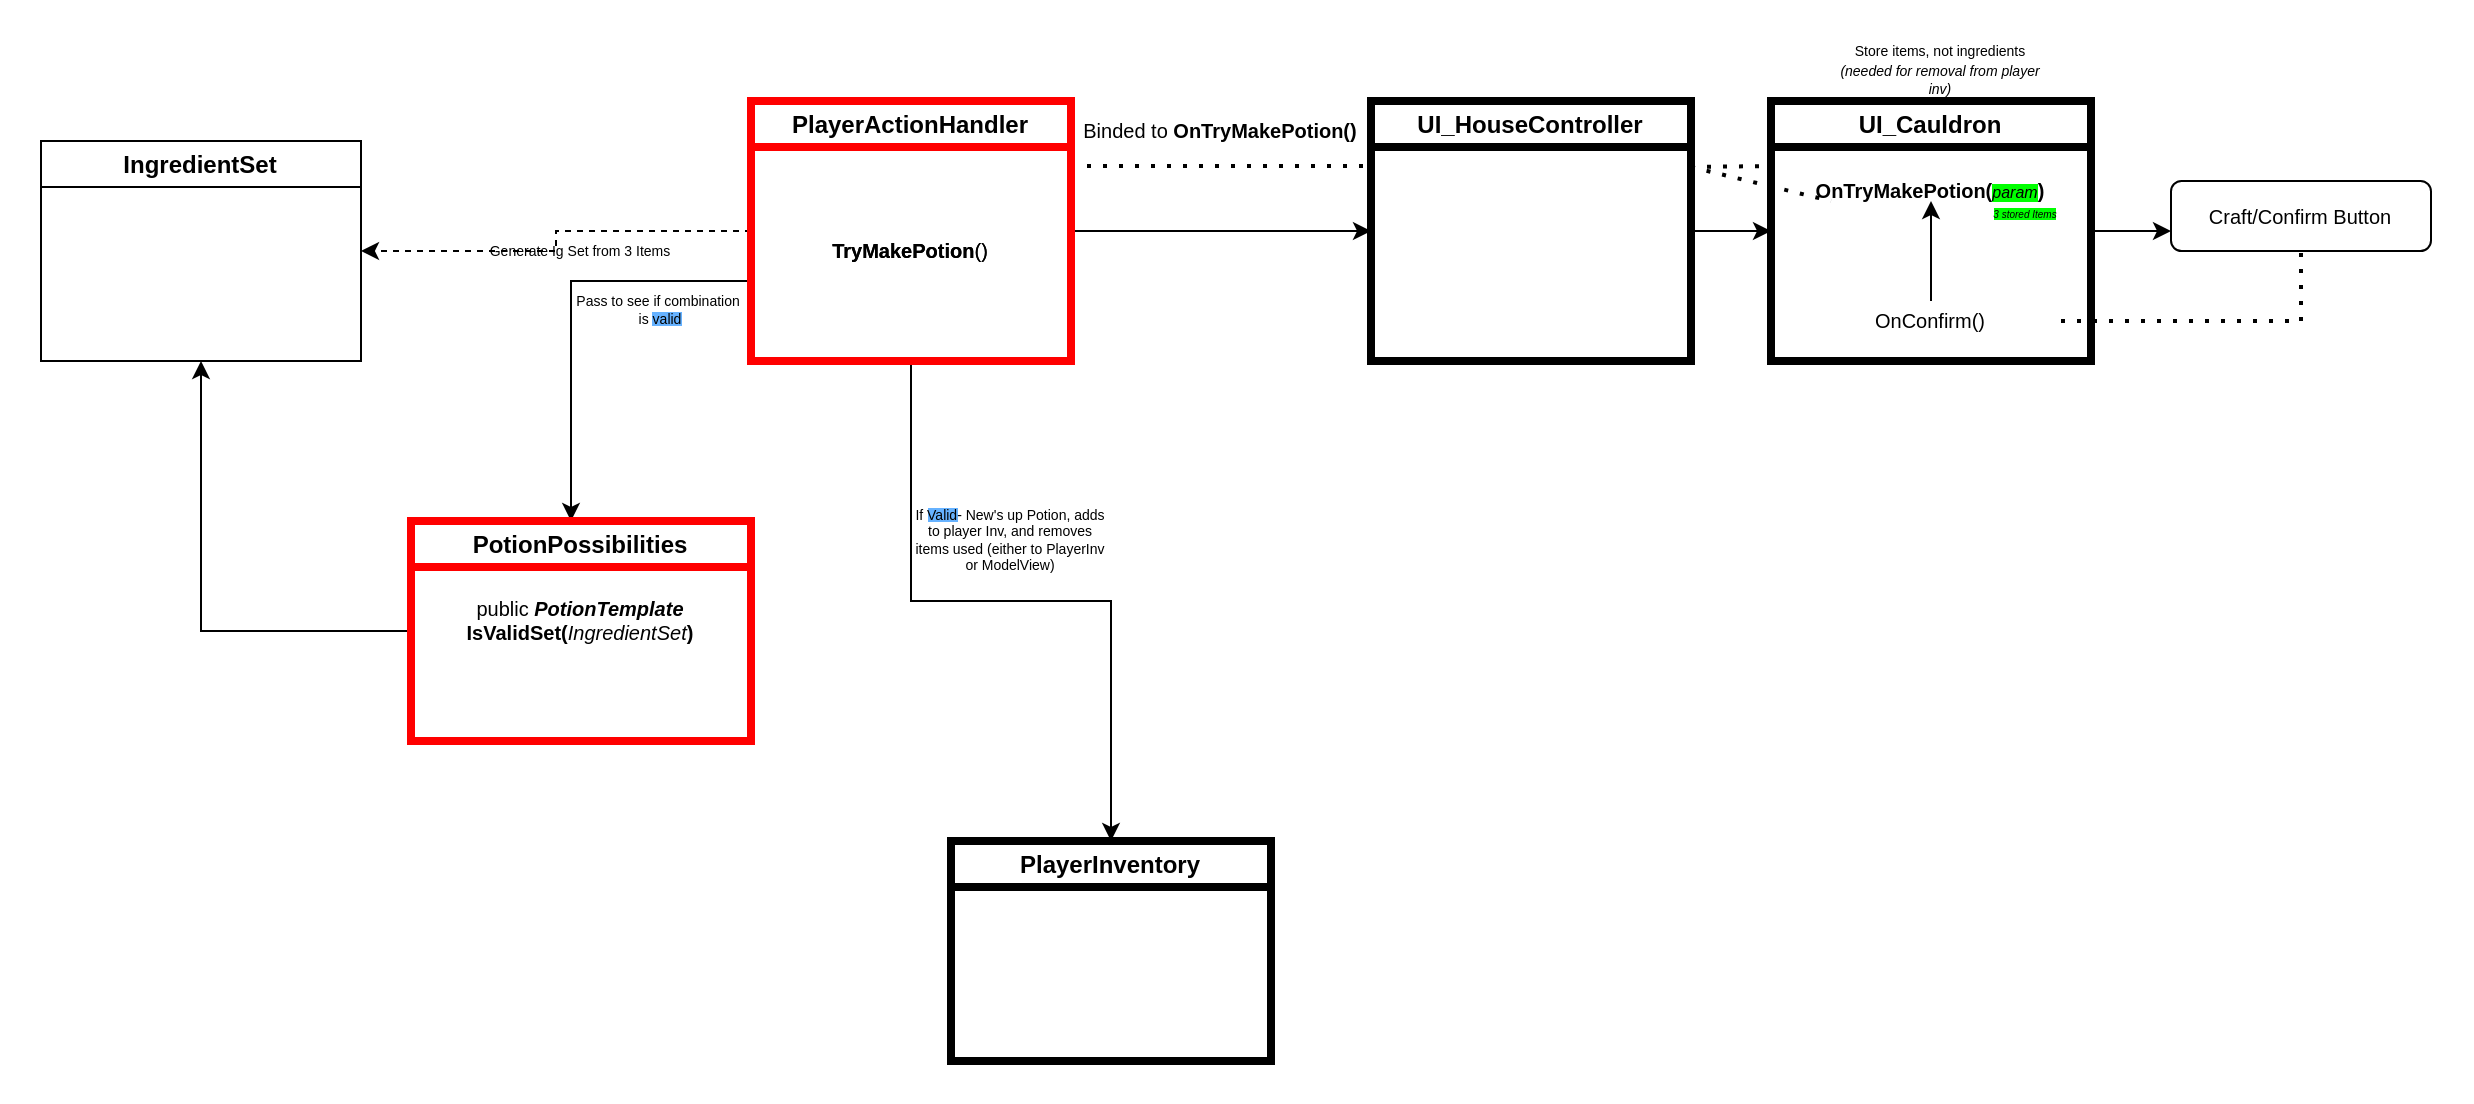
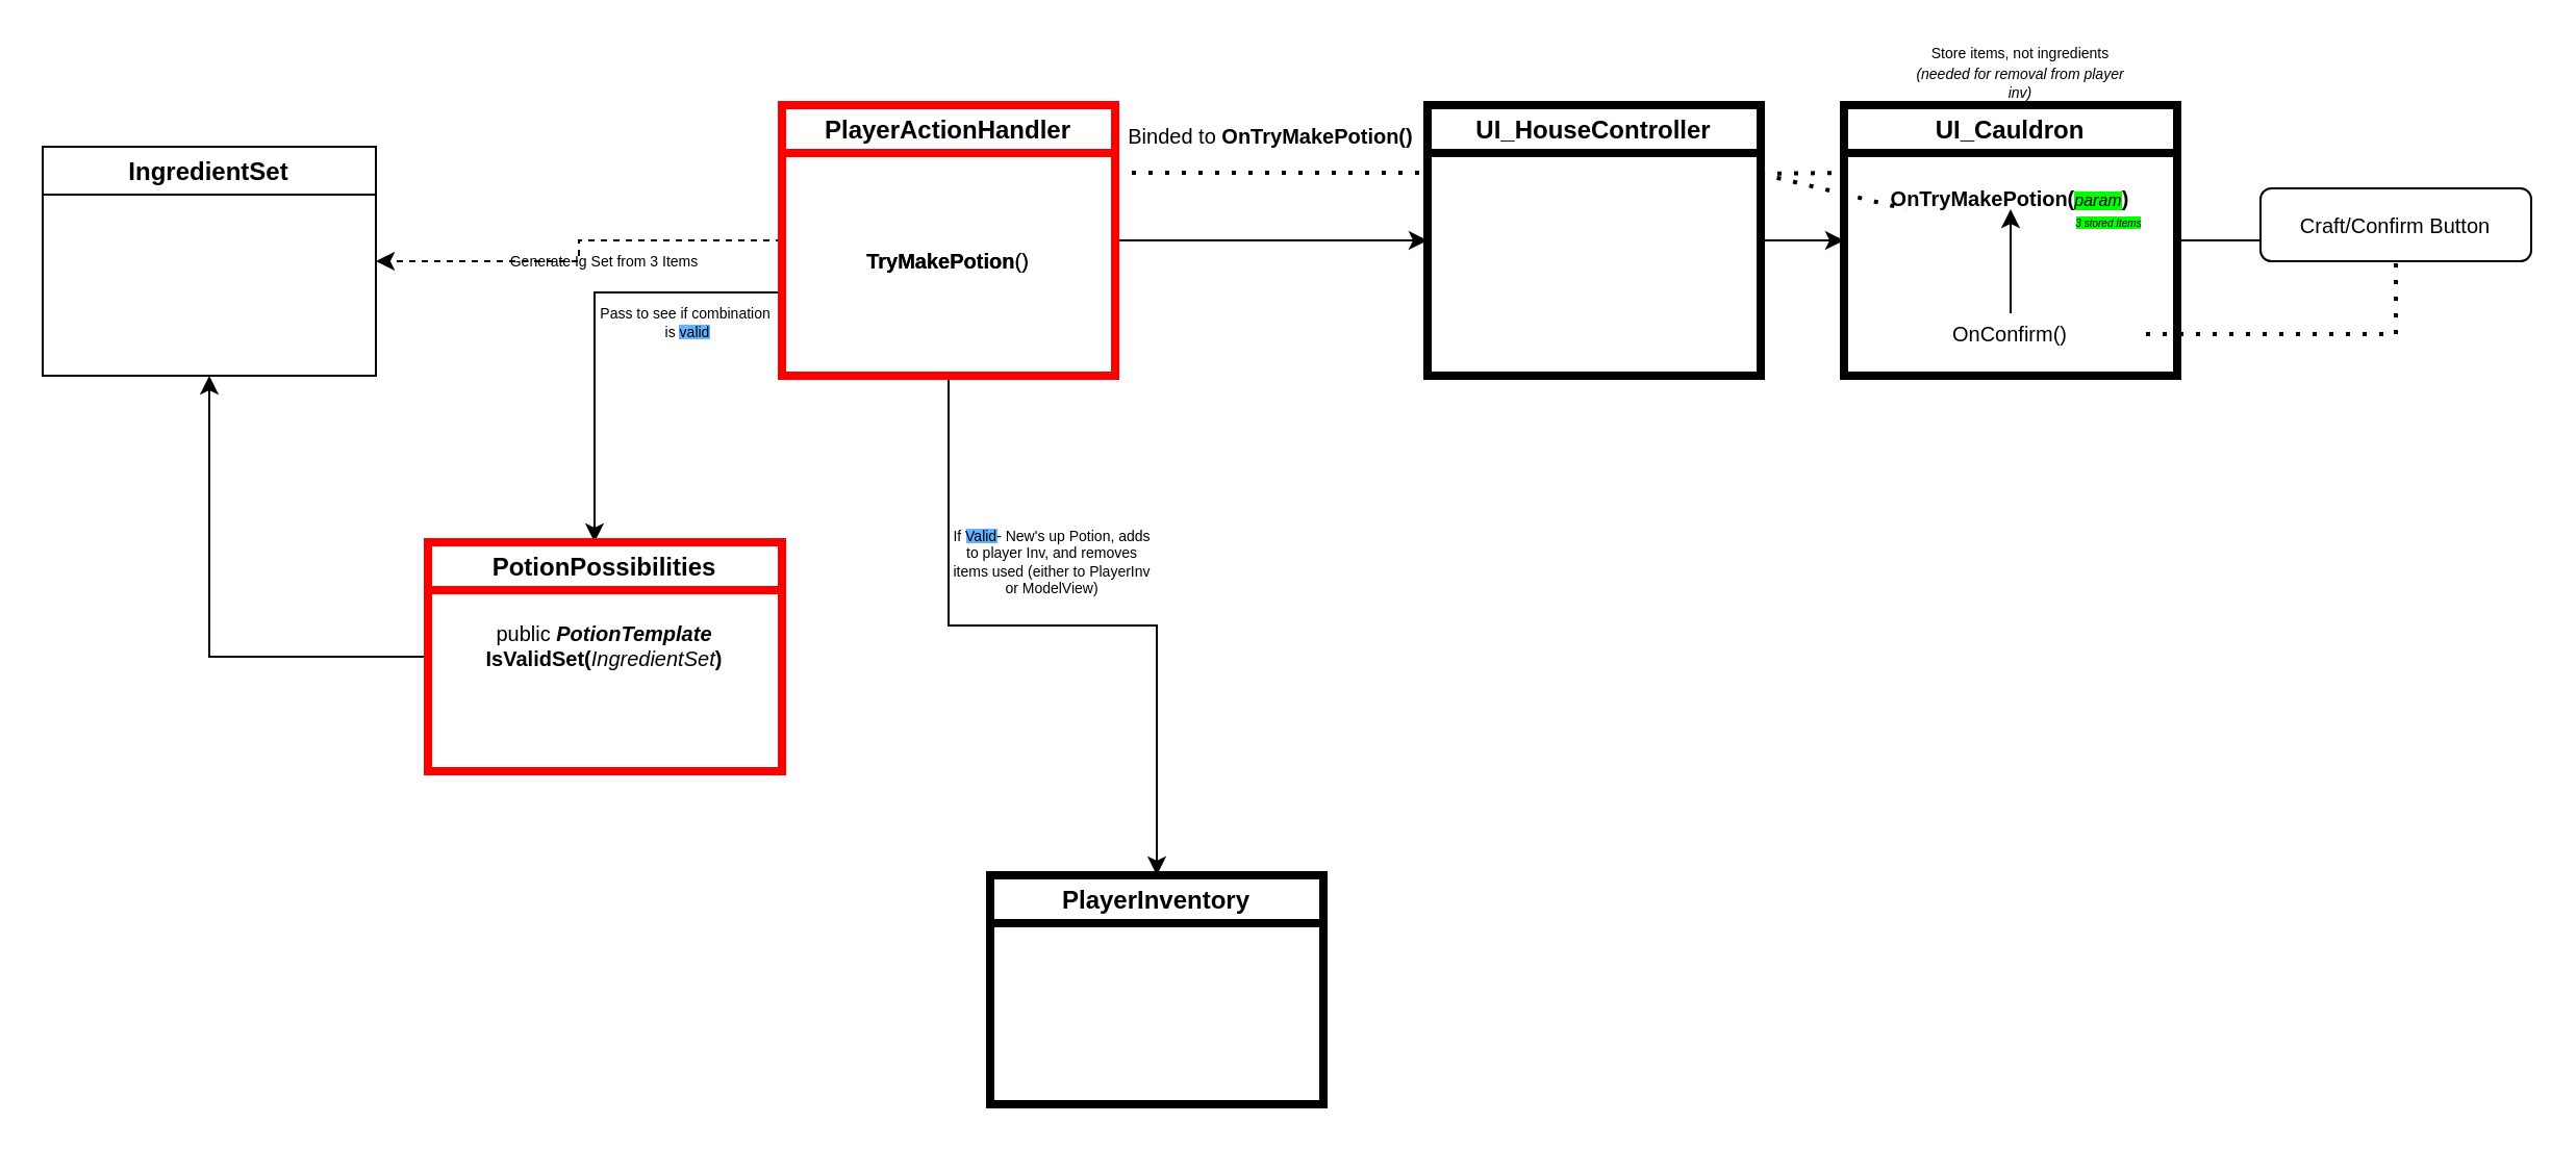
  <mxCell id="0" />
  <mxCell id="1" parent="0" />
  <mxCell id="2" style="edgeStyle=orthogonalEdgeStyle;rounded=0;orthogonalLoop=1;jettySize=auto;html=1;entryX=0;entryY=0.5;entryDx=0;entryDy=0;" edge="1" parent="1" source="6" target="9"><mxGeometry relative="1" as="geometry" /></mxCell>
  <mxCell id="3" style="edgeStyle=orthogonalEdgeStyle;rounded=0;orthogonalLoop=1;jettySize=auto;html=1;fontSize=8;" edge="1" parent="1" source="6" target="26"><mxGeometry relative="1" as="geometry"><mxPoint x="315" y="240" as="targetPoint" /><Array as="points"><mxPoint x="285" y="140" /></Array></mxGeometry></mxCell>
  <mxCell id="4" style="edgeStyle=orthogonalEdgeStyle;rounded=0;orthogonalLoop=1;jettySize=auto;html=1;entryX=1;entryY=0.5;entryDx=0;entryDy=0;fontSize=8;dashed=1;" edge="1" parent="1" source="6" target="28"><mxGeometry relative="1" as="geometry" /></mxCell>
  <mxCell id="5" style="edgeStyle=orthogonalEdgeStyle;rounded=0;orthogonalLoop=1;jettySize=auto;html=1;fontSize=7;" edge="1" parent="1" source="6" target="32"><mxGeometry relative="1" as="geometry" /></mxCell>
  <mxCell id="6" value="PlayerActionManager" style="swimlane;" vertex="1" parent="1"><mxGeometry x="375" y="50" width="160" height="130" as="geometry" /></mxCell>
  <mxCell id="7" value="&lt;b&gt;TryMakePotion&lt;/b&gt;()" style="text;html=1;strokeColor=none;fillColor=none;align=center;verticalAlign=middle;whiteSpace=wrap;rounded=0;labelBackgroundColor=none;fontSize=10;" vertex="1" parent="6"><mxGeometry x="10" y="60" width="140" height="30" as="geometry" /></mxCell>
  <mxCell id="8" style="edgeStyle=orthogonalEdgeStyle;rounded=0;orthogonalLoop=1;jettySize=auto;html=1;entryX=0;entryY=0.5;entryDx=0;entryDy=0;fontSize=10;" edge="1" parent="1" source="9" target="14"><mxGeometry relative="1" as="geometry" /></mxCell>
  <mxCell id="9" value="UI_HouseController" style="swimlane;startSize=23;" vertex="1" parent="1"><mxGeometry x="685" y="50" width="160" height="130" as="geometry" /></mxCell>
  <mxCell id="10" value="" style="endArrow=none;dashed=1;html=1;dashPattern=1 3;strokeWidth=2;rounded=0;entryX=0;entryY=0.25;entryDx=0;entryDy=0;" edge="1" parent="9" target="14"><mxGeometry width="50" height="50" relative="1" as="geometry"><mxPoint x="160" y="33" as="sourcePoint" /><mxPoint x="230" y="50" as="targetPoint" /></mxGeometry></mxCell>
  <mxCell id="11" value="" style="endArrow=none;dashed=1;html=1;dashPattern=1 3;strokeWidth=2;rounded=0;entryX=0;entryY=0.25;entryDx=0;entryDy=0;exitX=1;exitY=0.25;exitDx=0;exitDy=0;" edge="1" parent="1" source="6" target="9"><mxGeometry width="50" height="50" relative="1" as="geometry"><mxPoint x="545" y="100" as="sourcePoint" /><mxPoint x="595" y="50" as="targetPoint" /></mxGeometry></mxCell>
  <mxCell id="12" value="&lt;font style=&quot;font-size: 10px&quot;&gt;Binded to &lt;b&gt;OnTryMakePotion()&lt;/b&gt;&lt;/font&gt;" style="text;html=1;strokeColor=none;fillColor=none;align=center;verticalAlign=middle;whiteSpace=wrap;rounded=0;" vertex="1" parent="1"><mxGeometry x="525" y="50" width="170" height="30" as="geometry" /></mxCell>
- <mxCell id="13" style="edgeStyle=orthogonalEdgeStyle;rounded=0;orthogonalLoop=1;jettySize=auto;html=1;fontSize=10;" edge="1" parent="1" source="14" target="23"><mxGeometry relative="1" as="geometry"><Array as="points"><mxPoint x="1065" y="115" /><mxPoint x="1065" y="115" /></Array></mxGeometry></mxCell>
+ <mxCell id="13" style="edgeStyle=orthogonalEdgeStyle;rounded=0;orthogonalLoop=1;jettySize=auto;html=1;fontSize=10;endArrow=none;" edge="1" parent="1" source="14" target="23"><mxGeometry relative="1" as="geometry"><Array as="points"><mxPoint x="1065" y="115" /><mxPoint x="1065" y="115" /></Array></mxGeometry></mxCell>
  <mxCell id="14" value="UI_Cauldron" style="swimlane;strokeWidth=4;" vertex="1" parent="1"><mxGeometry x="885" y="50" width="160" height="130" as="geometry" /></mxCell>
  <mxCell id="15" value="&lt;b&gt;OnTryMakePotion(&lt;/b&gt;&lt;i&gt;&lt;font style=&quot;font-size: 8px ; background-color: rgb(0 , 255 , 0)&quot;&gt;param&lt;/font&gt;&lt;/i&gt;&lt;b&gt;)&lt;/b&gt;" style="text;html=1;strokeColor=none;fillColor=none;align=center;verticalAlign=middle;whiteSpace=wrap;rounded=0;fontSize=10;" vertex="1" parent="14"><mxGeometry x="15" y="40" width="130" height="10" as="geometry" /></mxCell>
  <mxCell id="16" style="edgeStyle=orthogonalEdgeStyle;rounded=0;orthogonalLoop=1;jettySize=auto;html=1;fontSize=10;" edge="1" parent="14" source="17" target="15"><mxGeometry relative="1" as="geometry" /></mxCell>
  <mxCell id="17" value="OnConfirm()" style="text;html=1;strokeColor=none;fillColor=none;align=center;verticalAlign=middle;whiteSpace=wrap;rounded=0;fontSize=10;" vertex="1" parent="14"><mxGeometry x="15" y="100" width="130" height="20" as="geometry" /></mxCell>
  <mxCell id="18" value="&lt;i&gt;&lt;font style=&quot;font-size: 5px ; background-color: rgb(0 , 255 , 0)&quot;&gt;3 stored Items&lt;/font&gt;&lt;/i&gt;" style="text;html=1;strokeColor=none;fillColor=none;align=center;verticalAlign=middle;whiteSpace=wrap;rounded=0;fontSize=10;" vertex="1" parent="14"><mxGeometry x="95" y="40" width="65" height="30" as="geometry" /></mxCell>
  <mxCell id="19" value="PlayerActionHandler" style="swimlane;strokeWidth=4;strokeColor=#FF0000;" vertex="1" parent="14"><mxGeometry x="-510" width="160" height="130" as="geometry" /></mxCell>
  <mxCell id="20" value="&lt;b&gt;TryMakePotion&lt;/b&gt;()" style="text;html=1;strokeColor=none;fillColor=none;align=center;verticalAlign=middle;whiteSpace=wrap;rounded=0;labelBackgroundColor=none;fontSize=10;" vertex="1" parent="19"><mxGeometry x="10" y="60" width="140" height="30" as="geometry" /></mxCell>
  <mxCell id="21" value="UI_HouseController" style="swimlane;startSize=23;strokeWidth=4;" vertex="1" parent="14"><mxGeometry x="-200" width="160" height="130" as="geometry" /></mxCell>
  <mxCell id="22" value="" style="endArrow=none;dashed=1;html=1;dashPattern=1 3;strokeWidth=2;rounded=0;entryX=0;entryY=0.25;entryDx=0;entryDy=0;" edge="1" parent="21"><mxGeometry width="50" height="50" relative="1" as="geometry"><mxPoint x="160" y="33" as="sourcePoint" /><mxPoint x="230" y="50" as="targetPoint" /></mxGeometry></mxCell>
  <mxCell id="23" value="Craft/Confirm Button" style="rounded=1;whiteSpace=wrap;html=1;fontSize=10;" vertex="1" parent="1"><mxGeometry x="1085" y="90" width="130" height="35" as="geometry" /></mxCell>
  <mxCell id="24" value="" style="endArrow=none;dashed=1;html=1;dashPattern=1 3;strokeWidth=2;rounded=0;fontSize=10;entryX=0.5;entryY=1;entryDx=0;entryDy=0;exitX=1;exitY=0.5;exitDx=0;exitDy=0;" edge="1" parent="1" source="17" target="23"><mxGeometry width="50" height="50" relative="1" as="geometry"><mxPoint x="1150" y="180" as="sourcePoint" /><mxPoint x="1105" y="60" as="targetPoint" /><Array as="points"><mxPoint x="1150" y="160" /></Array></mxGeometry></mxCell>
  <mxCell id="25" style="edgeStyle=orthogonalEdgeStyle;rounded=0;orthogonalLoop=1;jettySize=auto;html=1;entryX=0.5;entryY=1;entryDx=0;entryDy=0;fontSize=8;" edge="1" parent="1" source="26" target="28"><mxGeometry relative="1" as="geometry" /></mxCell>
  <mxCell id="26" value="PotionPossibilities" style="swimlane;strokeColor=#FF0000;strokeWidth=4;" vertex="1" parent="1"><mxGeometry y="260" width="170" height="110" as="geometry" x="205" /></mxCell>
  <mxCell id="27" value="&lt;font style=&quot;font-size: 10px&quot;&gt;public &lt;b&gt;&lt;i&gt;PotionTemplate &lt;/i&gt;IsValidSet(&lt;/b&gt;&lt;i&gt;IngredientSet&lt;/i&gt;&lt;b&gt;)&lt;/b&gt;&lt;/font&gt;" style="text;html=1;strokeColor=none;fillColor=none;align=center;verticalAlign=middle;whiteSpace=wrap;rounded=0;labelBackgroundColor=none;fontSize=7;" vertex="1" parent="26"><mxGeometry y="30" width="170" height="40" as="geometry" /></mxCell>
  <mxCell id="28" value="IngredientSet" style="swimlane;startSize=23;" vertex="1" parent="1"><mxGeometry x="20" y="70" width="160" height="110" as="geometry" /></mxCell>
  <mxCell id="29" value="&lt;font style=&quot;font-size: 7px&quot;&gt;Store items, not ingredients&lt;i&gt; (needed for removal from player inv)&lt;/i&gt;&lt;/font&gt;" style="text;html=1;strokeColor=none;fillColor=none;align=center;verticalAlign=middle;whiteSpace=wrap;rounded=0;labelBackgroundColor=none;fontSize=8;" vertex="1" parent="1"><mxGeometry x="915" y="20" width="110" height="30" as="geometry" /></mxCell>
  <mxCell id="30" value="Pass to see if combination&amp;nbsp;&lt;br&gt;is &lt;span style=&quot;background-color: rgb(102 , 178 , 255)&quot;&gt;valid&lt;/span&gt;" style="text;html=1;strokeColor=none;fillColor=none;align=center;verticalAlign=middle;whiteSpace=wrap;rounded=0;labelBackgroundColor=none;fontSize=7;" vertex="1" parent="1"><mxGeometry x="285" y="140" width="90" height="30" as="geometry" /></mxCell>
  <mxCell id="31" value="Generate Ig Set from 3 Items" style="text;html=1;strokeColor=none;fillColor=none;align=center;verticalAlign=middle;whiteSpace=wrap;rounded=0;labelBackgroundColor=none;fontSize=7;" vertex="1" parent="1"><mxGeometry x="215" y="120" width="150" height="12.5" as="geometry" /></mxCell>
  <mxCell id="32" value="PlayerInventory" style="swimlane;strokeWidth=4;" vertex="1" parent="1"><mxGeometry x="475" y="420" width="160" height="110" as="geometry" /></mxCell>
  <mxCell id="33" value="If &lt;span style=&quot;background-color: rgb(102 , 178 , 255)&quot;&gt;Valid&lt;/span&gt;- New's up Potion, adds to player Inv, and removes items used (either to PlayerInv or ModelView)" style="text;html=1;strokeColor=none;fillColor=none;align=center;verticalAlign=middle;whiteSpace=wrap;rounded=0;labelBackgroundColor=none;fontSize=7;" vertex="1" parent="1"><mxGeometry x="455" y="210" width="100" height="120" as="geometry" /></mxCell>
